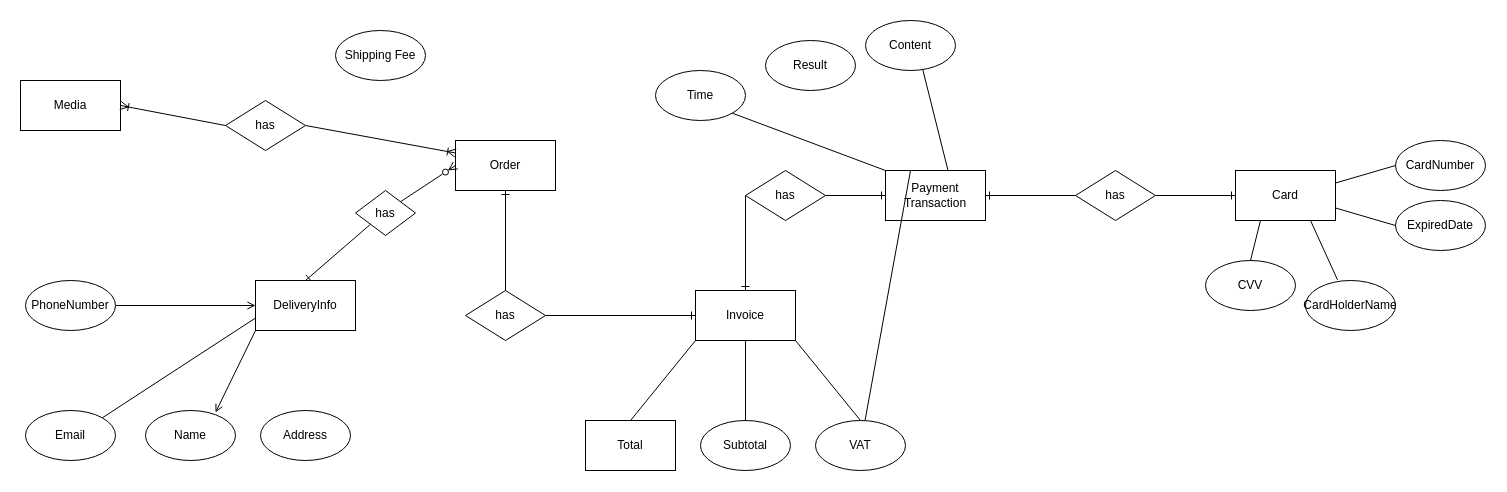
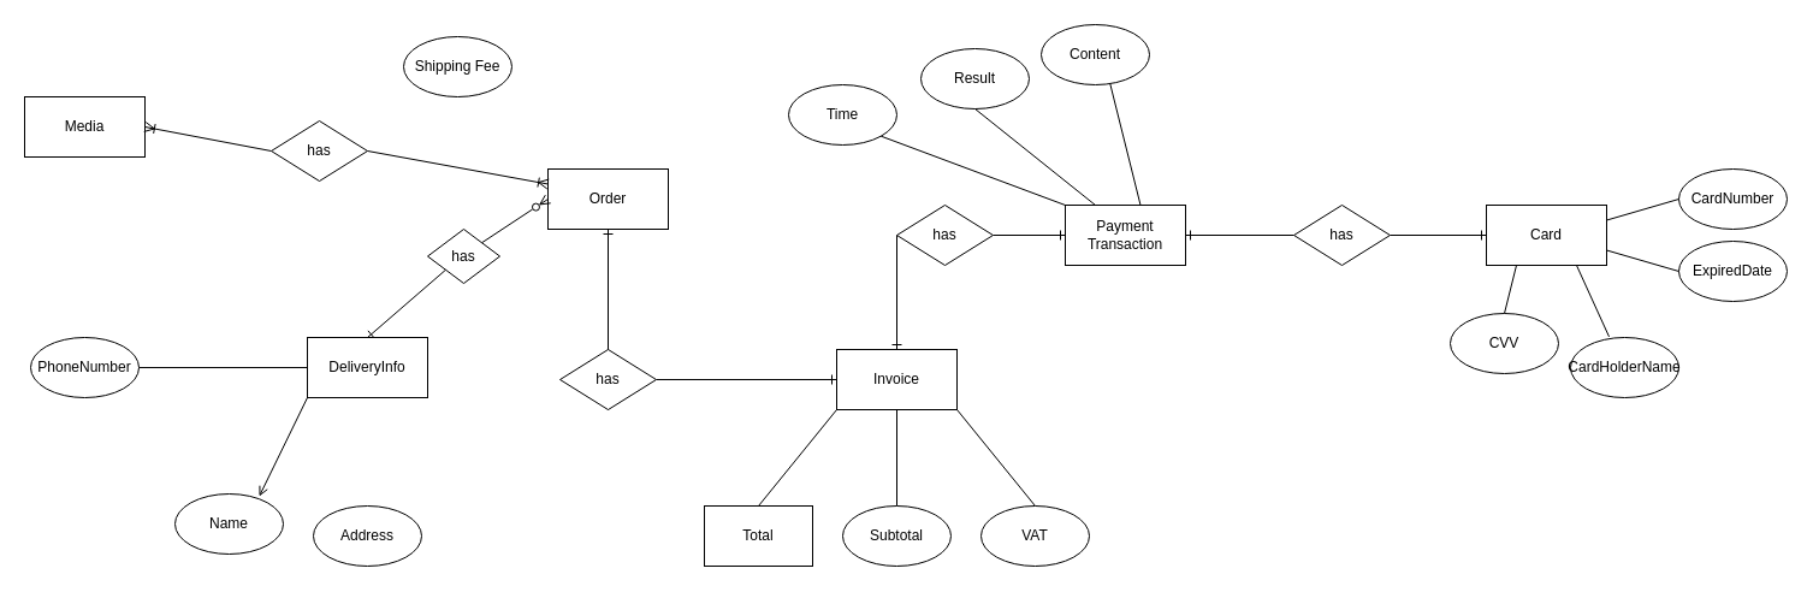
  <mxCell id="0" />
  <mxCell id="1" parent="0" />
  <mxCell id="2" value="Media" style="rounded=0;whiteSpace=wrap;html=1;" parent="1" vertex="1"><mxGeometry x="20" y="80" width="100" height="50" as="geometry" /></mxCell>
  <mxCell id="3" value="Order" style="rounded=0;whiteSpace=wrap;html=1;" parent="1" vertex="1"><mxGeometry x="455" y="140" width="100" height="50" as="geometry" /></mxCell>
  <mxCell id="4" style="rounded=0;orthogonalLoop=1;jettySize=auto;html=1;exitX=0;exitY=0.5;exitDx=0;exitDy=0;entryX=1;entryY=0.5;entryDx=0;entryDy=0;endArrow=ERoneToMany;endFill=0;" parent="1" source="6" target="2" edge="1"><mxGeometry relative="1" as="geometry" /></mxCell>
  <mxCell id="5" style="rounded=0;orthogonalLoop=1;jettySize=auto;html=1;exitX=1;exitY=0.5;exitDx=0;exitDy=0;entryX=0;entryY=0.25;entryDx=0;entryDy=0;endArrow=ERoneToMany;endFill=0;" parent="1" source="6" target="3" edge="1"><mxGeometry relative="1" as="geometry" /></mxCell>
  <mxCell id="6" value="has" style="rhombus;whiteSpace=wrap;html=1;" parent="1" vertex="1"><mxGeometry x="225" y="100" width="80" height="50" as="geometry" /></mxCell>
- <mxCell id="7" style="rounded=0;orthogonalLoop=1;jettySize=auto;html=1;exitX=0;exitY=0.75;exitDx=0;exitDy=0;entryX=1;entryY=0;entryDx=0;entryDy=0;endArrow=none;endFill=0;" parent="1" source="8" target="12" edge="1"><mxGeometry relative="1" as="geometry" /></mxCell>
  <mxCell id="8" value="DeliveryInfo" style="rounded=0;whiteSpace=wrap;html=1;" parent="1" vertex="1"><mxGeometry x="255" y="280" width="100" height="50" as="geometry" /></mxCell>
  <mxCell id="9" style="rounded=0;orthogonalLoop=1;jettySize=auto;html=1;exitX=0;exitY=1;exitDx=0;exitDy=0;entryX=0.5;entryY=0;entryDx=0;entryDy=0;endArrow=ERone;endFill=0;" parent="1" source="11" target="8" edge="1"><mxGeometry relative="1" as="geometry" /></mxCell>
  <mxCell id="10" style="rounded=0;orthogonalLoop=1;jettySize=auto;html=1;exitX=1;exitY=0;exitDx=0;exitDy=0;entryX=0;entryY=0.5;entryDx=0;entryDy=0;endArrow=ERzeroToMany;endFill=0;" parent="1" source="11" target="3" edge="1"><mxGeometry relative="1" as="geometry" /></mxCell>
  <mxCell id="11" value="has" style="rhombus;whiteSpace=wrap;html=1;" parent="1" vertex="1"><mxGeometry x="355" y="190" width="60" height="45" as="geometry" /></mxCell>
- <mxCell id="12" value="Email" style="ellipse;whiteSpace=wrap;html=1;" parent="1" vertex="1"><mxGeometry x="25" y="410" width="90" height="50" as="geometry" /></mxCell>
- <mxCell id="13" style="rounded=0;orthogonalLoop=1;jettySize=auto;html=1;exitX=1;exitY=0.5;exitDx=0;exitDy=0;endArrow=open;endFill=0;entryX=0;entryY=0.5;entryDx=0;entryDy=0;" parent="1" source="14" target="8" edge="1"><mxGeometry relative="1" as="geometry"><mxPoint x="255" y="295" as="targetPoint" /></mxGeometry></mxCell>
+ <mxCell id="13" style="rounded=0;orthogonalLoop=1;jettySize=auto;html=1;exitX=1;exitY=0.5;exitDx=0;exitDy=0;endArrow=none;endFill=0;entryX=0;entryY=0.5;entryDx=0;entryDy=0;" parent="1" source="14" target="8" edge="1"><mxGeometry relative="1" as="geometry"><mxPoint x="255" y="295" as="targetPoint" /></mxGeometry></mxCell>
  <mxCell id="14" value="PhoneNumber" style="ellipse;whiteSpace=wrap;html=1;" parent="1" vertex="1"><mxGeometry x="25" y="280" width="90" height="50" as="geometry" /></mxCell>
  <mxCell id="15" value="Name" style="ellipse;whiteSpace=wrap;html=1;" parent="1" vertex="1"><mxGeometry x="145" y="410" width="90" height="50" as="geometry" /></mxCell>
  <mxCell id="16" style="rounded=0;orthogonalLoop=1;jettySize=auto;html=1;exitX=0;exitY=1;exitDx=0;exitDy=0;entryX=0.778;entryY=0.04;entryDx=0;entryDy=0;entryPerimeter=0;endArrow=open;endFill=0;" parent="1" source="8" target="15" edge="1"><mxGeometry relative="1" as="geometry" /></mxCell>
- <mxCell id="17" value="Address" style="ellipse;whiteSpace=wrap;html=1;" parent="1" vertex="1"><mxGeometry x="260" y="410" width="90" height="50" as="geometry" /></mxCell>
+ <mxCell id="17" value="Address" style="ellipse;whiteSpace=wrap;html=1;" parent="1" vertex="1"><mxGeometry x="260" y="420" width="90" height="50" as="geometry" /></mxCell>
  <mxCell id="18" style="rounded=0;orthogonalLoop=1;jettySize=auto;html=1;exitX=0;exitY=1;exitDx=0;exitDy=0;entryX=0.5;entryY=0;entryDx=0;entryDy=0;endArrow=none;endFill=0;" parent="1" source="19" target="46" edge="1"><mxGeometry relative="1" as="geometry" /></mxCell>
  <mxCell id="19" value="Invoice" style="rounded=0;whiteSpace=wrap;html=1;" parent="1" vertex="1"><mxGeometry x="695" y="290" width="100" height="50" as="geometry" /></mxCell>
  <mxCell id="20" style="rounded=0;orthogonalLoop=1;jettySize=auto;html=1;exitX=0.5;exitY=1;exitDx=0;exitDy=0;entryX=0.5;entryY=1;entryDx=0;entryDy=0;endArrow=ERone;endFill=0;" parent="1" source="22" target="3" edge="1"><mxGeometry relative="1" as="geometry" /></mxCell>
  <mxCell id="21" style="rounded=0;orthogonalLoop=1;jettySize=auto;html=1;exitX=1;exitY=0.5;exitDx=0;exitDy=0;entryX=0;entryY=0.5;entryDx=0;entryDy=0;endArrow=ERone;endFill=0;" parent="1" source="22" target="19" edge="1"><mxGeometry relative="1" as="geometry" /></mxCell>
  <mxCell id="22" value="has" style="rhombus;whiteSpace=wrap;html=1;" parent="1" vertex="1"><mxGeometry x="465" y="290" width="80" height="50" as="geometry" /></mxCell>
  <mxCell id="23" style="rounded=0;orthogonalLoop=1;jettySize=auto;html=1;exitX=0.75;exitY=1;exitDx=0;exitDy=0;entryX=0.5;entryY=0;entryDx=0;entryDy=0;endArrow=none;endFill=0;" parent="1" source="24" target="28" edge="1"><mxGeometry relative="1" as="geometry" /></mxCell>
  <mxCell id="24" value="Payment Transaction" style="rounded=0;whiteSpace=wrap;html=1;" parent="1" vertex="1"><mxGeometry x="885" y="170" width="100" height="50" as="geometry" /></mxCell>
  <mxCell id="25" style="rounded=0;orthogonalLoop=1;jettySize=auto;html=1;exitX=0;exitY=0.5;exitDx=0;exitDy=0;endArrow=ERone;endFill=0;" parent="1" source="27" target="19" edge="1"><mxGeometry relative="1" as="geometry" /></mxCell>
  <mxCell id="26" style="edgeStyle=orthogonalEdgeStyle;rounded=0;orthogonalLoop=1;jettySize=auto;html=1;entryX=0;entryY=0.5;entryDx=0;entryDy=0;endArrow=ERone;endFill=0;" parent="1" source="27" target="24" edge="1"><mxGeometry relative="1" as="geometry" /></mxCell>
  <mxCell id="27" value="has" style="rhombus;whiteSpace=wrap;html=1;" parent="1" vertex="1"><mxGeometry x="745" y="170" width="80" height="50" as="geometry" /></mxCell>
  <mxCell id="28" value="Content" style="ellipse;whiteSpace=wrap;html=1;" parent="1" vertex="1"><mxGeometry x="865" y="20" width="90" height="50" as="geometry" /></mxCell>
  <mxCell id="29" value="Time" style="ellipse;whiteSpace=wrap;html=1;" parent="1" vertex="1"><mxGeometry x="655" y="70" width="90" height="50" as="geometry" /></mxCell>
  <mxCell id="30" value="Result" style="ellipse;whiteSpace=wrap;html=1;" parent="1" vertex="1"><mxGeometry x="765" y="40" width="90" height="50" as="geometry" /></mxCell>
- <mxCell id="31" style="rounded=0;orthogonalLoop=1;jettySize=auto;html=1;exitX=0.25;exitY=0;exitDx=0;exitDy=0;endArrow=none;endFill=0;" parent="1" source="24" target="50" edge="1"><mxGeometry relative="1" as="geometry" /></mxCell>
+ <mxCell id="31" style="rounded=0;orthogonalLoop=1;jettySize=auto;html=1;exitX=0.25;exitY=0;exitDx=0;exitDy=0;entryX=0.5;entryY=1;entryDx=0;entryDy=0;endArrow=none;endFill=0;" parent="1" source="24" target="30" edge="1"><mxGeometry relative="1" as="geometry" /></mxCell>
  <mxCell id="32" style="rounded=0;orthogonalLoop=1;jettySize=auto;html=1;exitX=1;exitY=1;exitDx=0;exitDy=0;entryX=0;entryY=0;entryDx=0;entryDy=0;endArrow=none;endFill=0;" parent="1" source="29" target="24" edge="1"><mxGeometry relative="1" as="geometry" /></mxCell>
  <mxCell id="33" value="Card" style="rounded=0;whiteSpace=wrap;html=1;" parent="1" vertex="1"><mxGeometry x="1235" y="170" width="100" height="50" as="geometry" /></mxCell>
  <mxCell id="34" style="rounded=0;orthogonalLoop=1;jettySize=auto;html=1;exitX=0;exitY=0.5;exitDx=0;exitDy=0;entryX=1;entryY=0.5;entryDx=0;entryDy=0;endArrow=ERone;endFill=0;" parent="1" source="36" target="24" edge="1"><mxGeometry relative="1" as="geometry" /></mxCell>
  <mxCell id="35" style="rounded=0;orthogonalLoop=1;jettySize=auto;html=1;exitX=1;exitY=0.5;exitDx=0;exitDy=0;entryX=0;entryY=0.5;entryDx=0;entryDy=0;endArrow=ERone;endFill=0;" parent="1" source="36" target="33" edge="1"><mxGeometry relative="1" as="geometry" /></mxCell>
  <mxCell id="36" value="has" style="rhombus;whiteSpace=wrap;html=1;" parent="1" vertex="1"><mxGeometry x="1075" y="170" width="80" height="50" as="geometry" /></mxCell>
  <mxCell id="37" value="CardNumber" style="ellipse;whiteSpace=wrap;html=1;" parent="1" vertex="1"><mxGeometry x="1395" y="140" width="90" height="50" as="geometry" /></mxCell>
  <mxCell id="38" value="ExpiredDate" style="ellipse;whiteSpace=wrap;html=1;" parent="1" vertex="1"><mxGeometry x="1395" y="200" width="90" height="50" as="geometry" /></mxCell>
  <mxCell id="39" value="CardHolderName" style="ellipse;whiteSpace=wrap;html=1;" parent="1" vertex="1"><mxGeometry x="1305" y="280" width="90" height="50" as="geometry" /></mxCell>
  <mxCell id="40" style="rounded=0;orthogonalLoop=1;jettySize=auto;html=1;exitX=1;exitY=0.25;exitDx=0;exitDy=0;entryX=0;entryY=0.5;entryDx=0;entryDy=0;endArrow=none;endFill=0;" parent="1" source="33" target="37" edge="1"><mxGeometry relative="1" as="geometry" /></mxCell>
  <mxCell id="41" style="rounded=0;orthogonalLoop=1;jettySize=auto;html=1;exitX=1;exitY=0.75;exitDx=0;exitDy=0;entryX=0;entryY=0.5;entryDx=0;entryDy=0;endArrow=none;endFill=0;" parent="1" source="33" target="38" edge="1"><mxGeometry relative="1" as="geometry" /></mxCell>
  <mxCell id="42" style="rounded=0;orthogonalLoop=1;jettySize=auto;html=1;exitX=0.75;exitY=1;exitDx=0;exitDy=0;entryX=0.356;entryY=-0.012;entryDx=0;entryDy=0;entryPerimeter=0;endArrow=none;endFill=0;" parent="1" source="33" target="39" edge="1"><mxGeometry relative="1" as="geometry" /></mxCell>
  <mxCell id="43" value="CVV" style="ellipse;whiteSpace=wrap;html=1;" parent="1" vertex="1"><mxGeometry x="1205" y="260" width="90" height="50" as="geometry" /></mxCell>
  <mxCell id="44" style="rounded=0;orthogonalLoop=1;jettySize=auto;html=1;exitX=0.25;exitY=1;exitDx=0;exitDy=0;entryX=0.5;entryY=0;entryDx=0;entryDy=0;endArrow=none;endFill=0;" parent="1" source="33" target="43" edge="1"><mxGeometry relative="1" as="geometry" /></mxCell>
  <mxCell id="45" value="Shipping Fee" style="ellipse;whiteSpace=wrap;html=1;" parent="1" vertex="1"><mxGeometry x="335" y="30" width="90" height="50" as="geometry" /></mxCell>
  <mxCell id="46" value="Total" style="whiteSpace=wrap;html=1;rounded=0;" parent="1" vertex="1"><mxGeometry x="585" y="420" width="90" height="50" as="geometry" /></mxCell>
  <mxCell id="47" style="rounded=0;orthogonalLoop=1;jettySize=auto;html=1;exitX=0.5;exitY=0;exitDx=0;exitDy=0;entryX=0.5;entryY=1;entryDx=0;entryDy=0;endArrow=none;endFill=0;" edge="1" parent="1" source="48" target="19"><mxGeometry relative="1" as="geometry" /></mxCell>
  <mxCell id="48" value="Subtotal" style="ellipse;whiteSpace=wrap;html=1;" vertex="1" parent="1"><mxGeometry x="700" y="420" width="90" height="50" as="geometry" /></mxCell>
  <mxCell id="49" style="rounded=0;orthogonalLoop=1;jettySize=auto;html=1;exitX=0.5;exitY=0;exitDx=0;exitDy=0;entryX=1;entryY=1;entryDx=0;entryDy=0;endArrow=none;endFill=0;" edge="1" parent="1" source="50" target="19"><mxGeometry relative="1" as="geometry" /></mxCell>
  <mxCell id="50" value="VAT" style="ellipse;whiteSpace=wrap;html=1;" vertex="1" parent="1"><mxGeometry x="815" y="420" width="90" height="50" as="geometry" /></mxCell>
